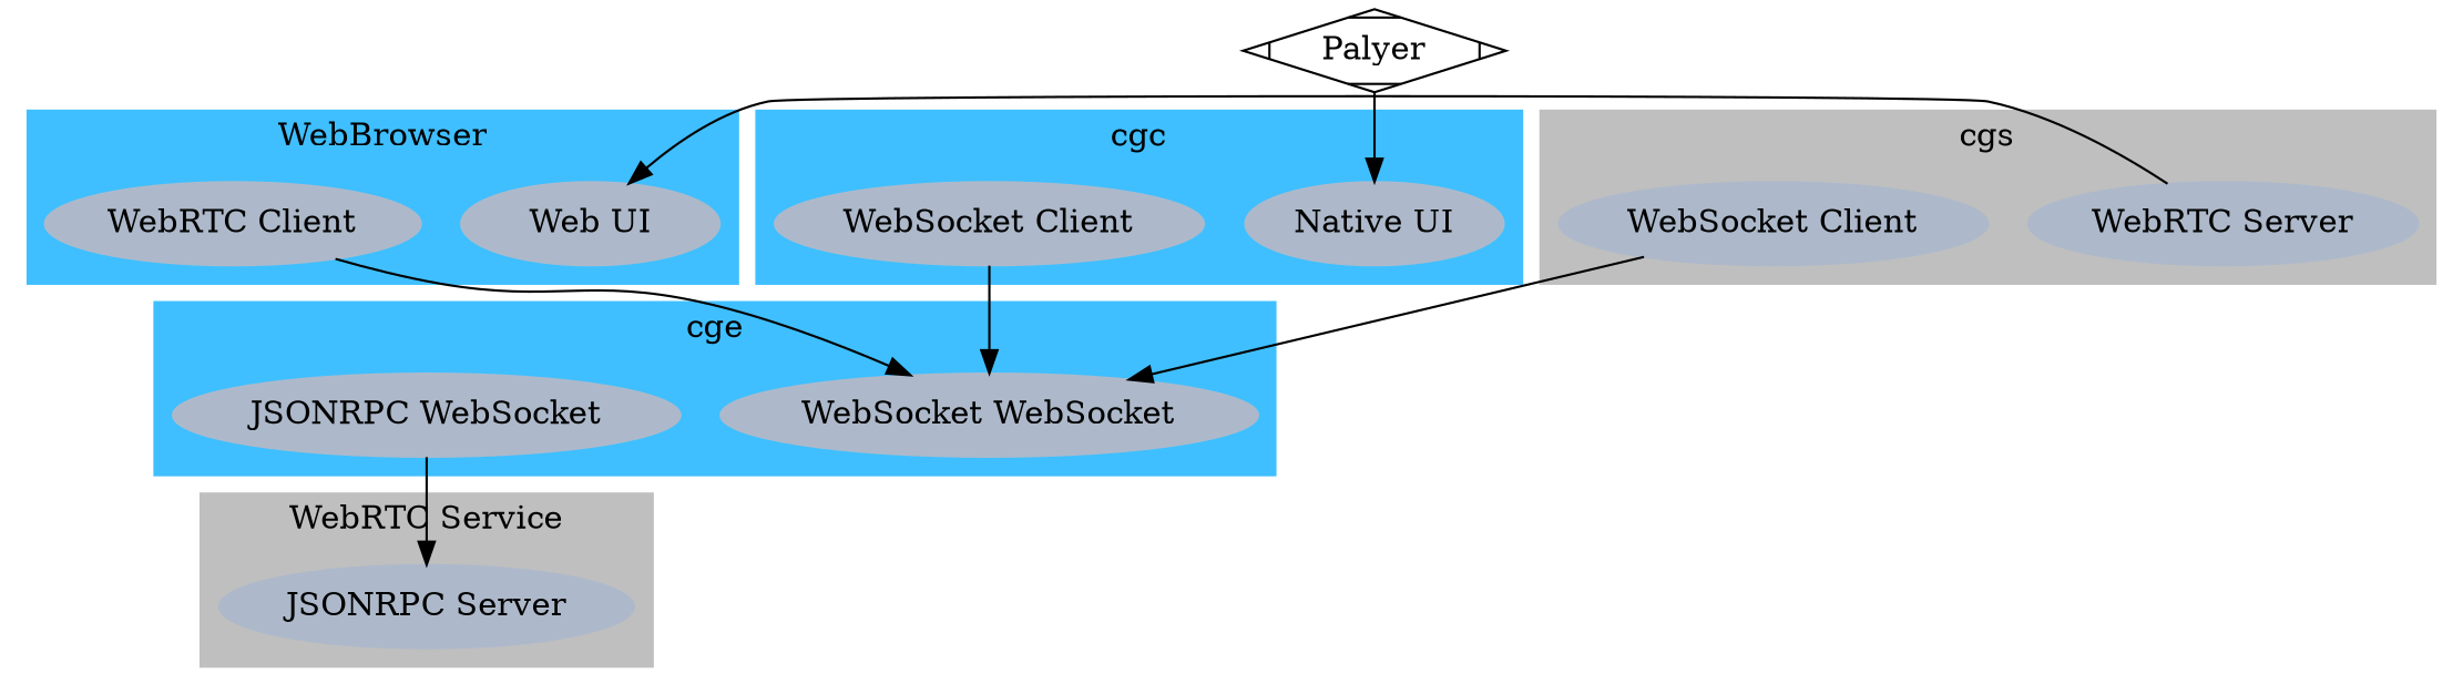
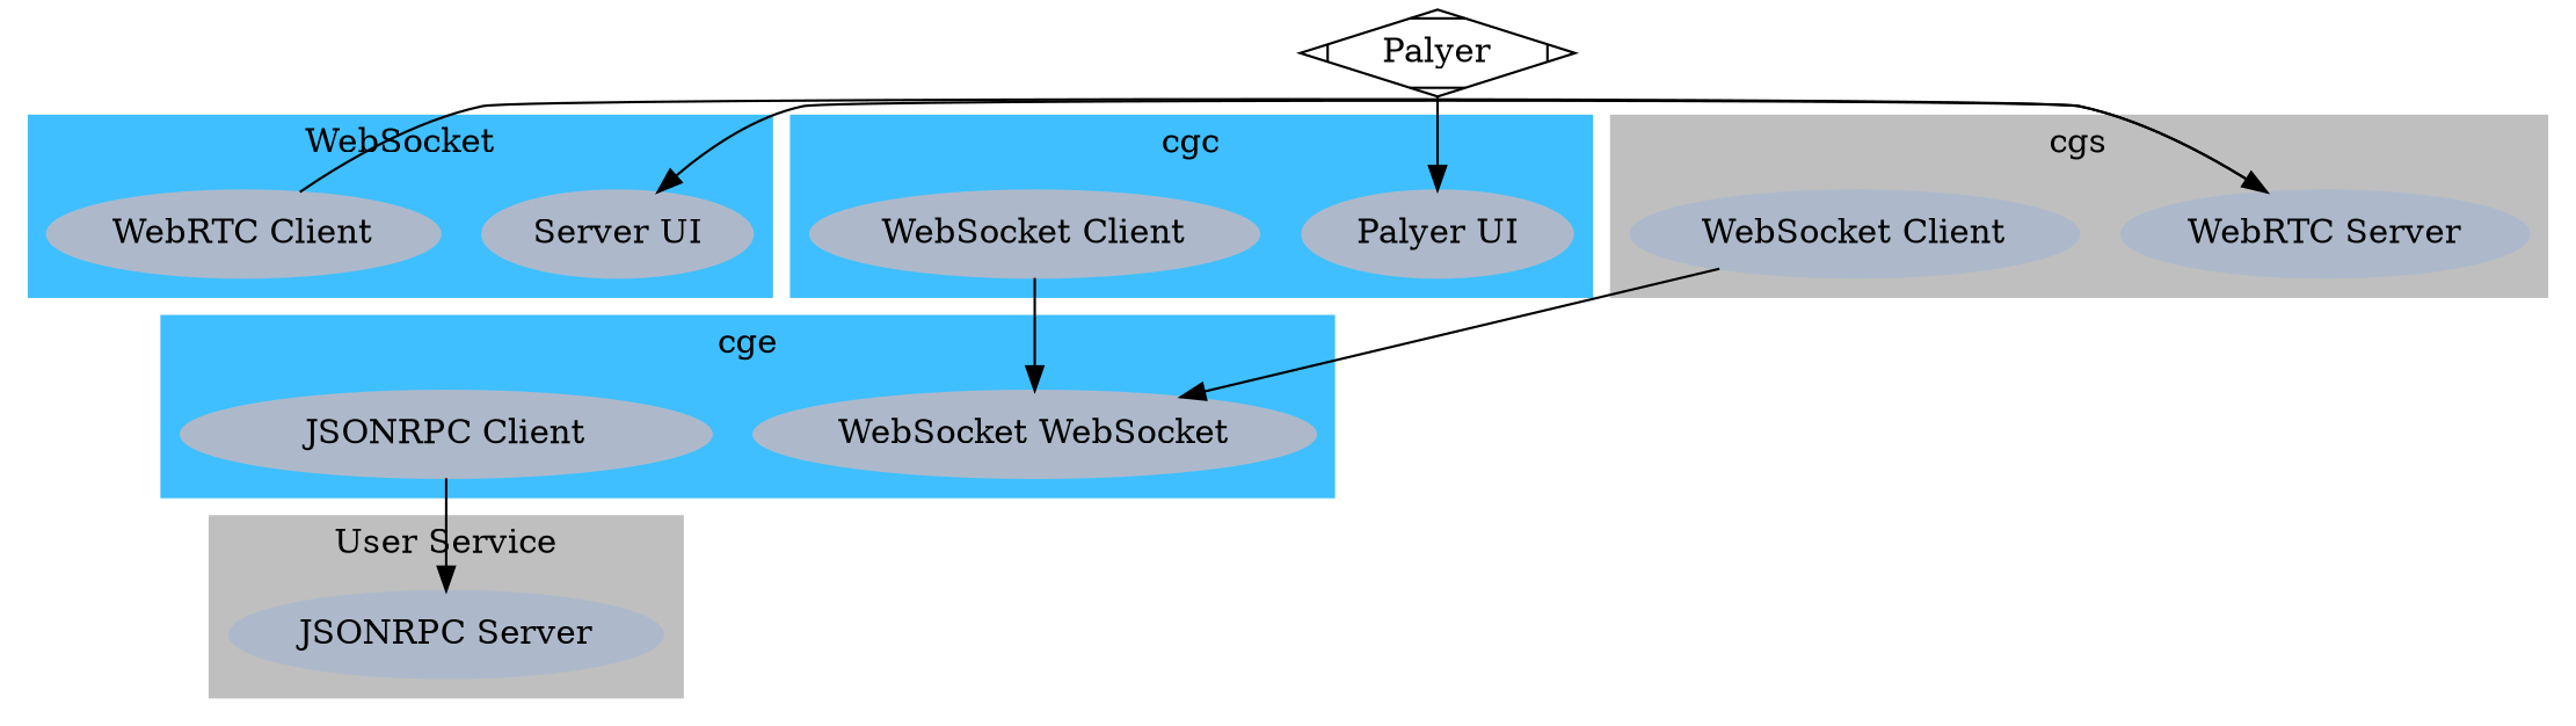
  digraph {
    node [color="#ADB9CA" style=filled]
-   "Web UI"
+   "Web UI" [label="Server UI"]
    "WebRTC Client"
-   "Native UI"
+   "Native UI" [label="Palyer UI"]
    n4 [label="WebSocket Client"]
    "WebRTC Server"
    n6 [label="WebSocket Client"]
    n7 [label="WebSocket WebSocket"]
-   "JSONRPC Client" [label="JSONRPC WebSocket"]
+   "JSONRPC Client"
    "JSONRPC Server"
    n10 [label=Palyer shape=Mdiamond color="" style=""]
    subgraph cluster_1 {
      color="#3FBFFF"
-     label=WebBrowser
+     label=WebSocket
      style=filled
      "Web UI"
      "WebRTC Client"
    }
    subgraph cluster_2 {
      color="#3FBFFF"
      label=cgc
      style=filled
      "Native UI"
      n4
    }
    subgraph cluster_3 {
      color="#BFBFBF"
      label=cgs
      style=filled
      "WebRTC Server"
      n6
    }
    subgraph cluster_4 {
      color="#3FBFFF"
      label=cge
      style=filled
      n7
      "JSONRPC Client"
    }
    subgraph cluster_5 {
      color="#BFBFBF"
-     label="WebRTC Service"
+     label="User Service"
      style=filled
      "JSONRPC Server"
    }
-   "WebRTC Client" -> n7
+   "WebRTC Client" -> "WebRTC Server"
    n4 -> n7
    "WebRTC Server" -> "Web UI"
    n6 -> n7
    "JSONRPC Client" -> "JSONRPC Server"
    n10 -> "Native UI"
  }
